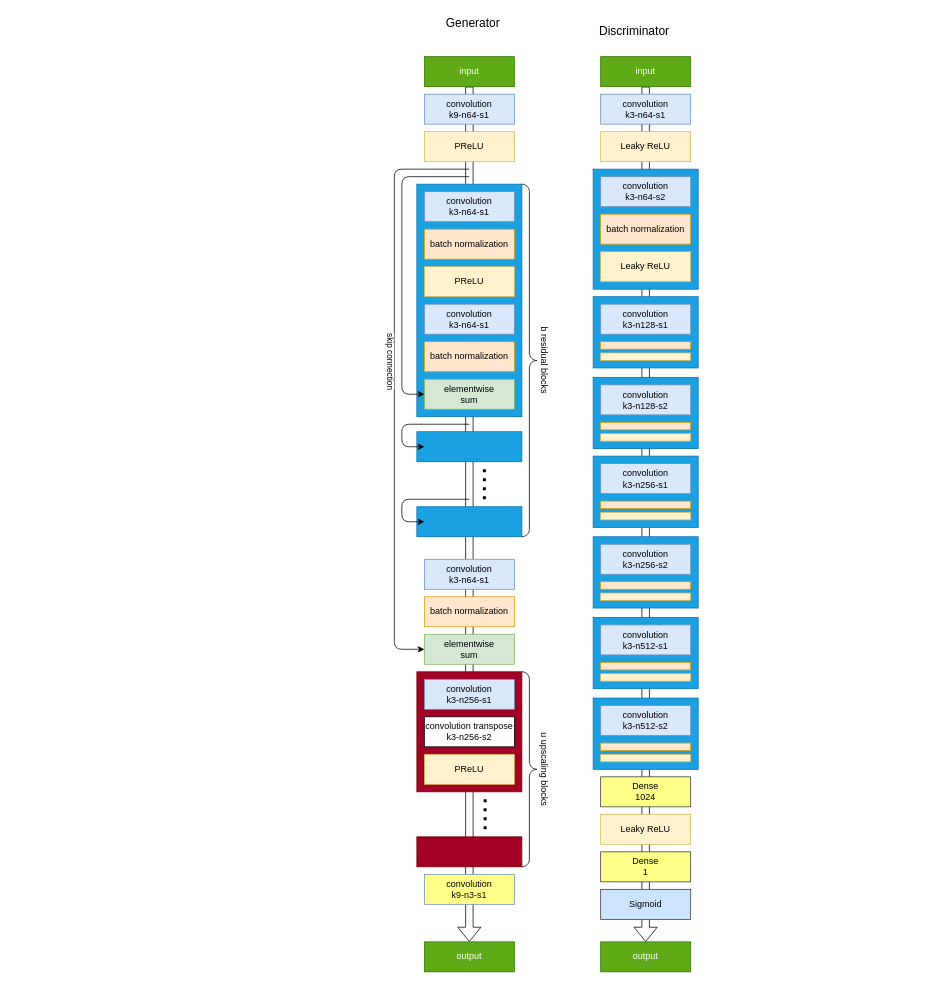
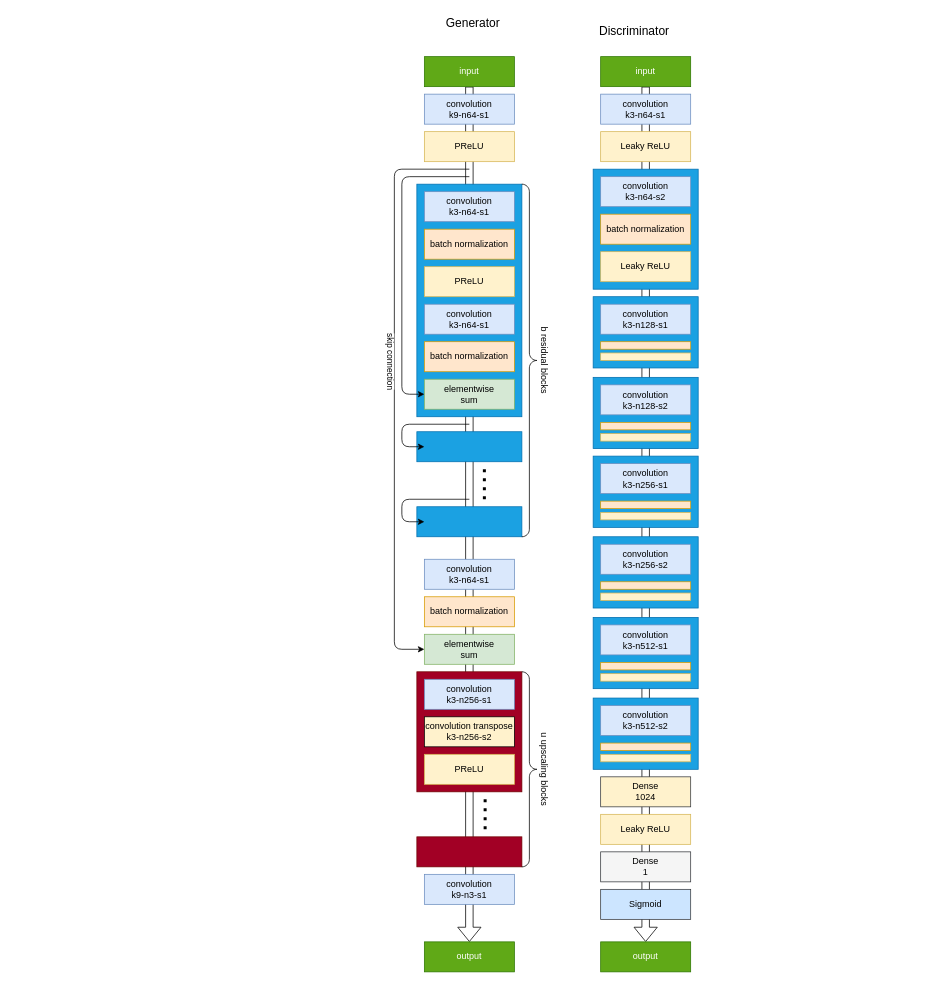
  <mxCell id="0" />
  <mxCell id="1" parent="0" />
  <mxCell id="2" value="" style="group" vertex="1" connectable="0" parent="1"><mxGeometry x="790" y="75" width="140" height="1220" as="geometry" /></mxCell>
  <mxCell id="3" value="" style="shape=flexArrow;endArrow=classic;html=1;exitX=0.5;exitY=1;exitDx=0;exitDy=0;" parent="2" source="5" edge="1"><mxGeometry x="-535" y="495" width="50" height="50" as="geometry"><mxPoint x="70" y="-10" as="sourcePoint" /><mxPoint x="70" y="1180" as="targetPoint" /></mxGeometry></mxCell>
  <mxCell id="4" value="" style="rounded=0;whiteSpace=wrap;html=1;fillColor=#1ba1e2;strokeColor=#006EAF;fontColor=#ffffff;rotation=90;" parent="2" vertex="1"><mxGeometry x="-10" y="160" width="160" height="140" as="geometry" /></mxCell>
  <mxCell id="5" value="input" style="rounded=0;whiteSpace=wrap;html=1;rotation=0;fillColor=#60a917;strokeColor=#2D7600;fontColor=#ffffff;" parent="2" vertex="1"><mxGeometry x="10" width="120" height="40" as="geometry" /></mxCell>
  <mxCell id="6" value="&lt;div&gt;convolution&lt;/div&gt;&lt;div&gt;k3-n64-s1&lt;br&gt;&lt;/div&gt;" style="rounded=0;whiteSpace=wrap;html=1;rotation=0;fillColor=#dae8fc;strokeColor=#6c8ebf;" parent="2" vertex="1"><mxGeometry x="10" y="50" width="120" height="40" as="geometry" /></mxCell>
  <mxCell id="7" value="Leaky ReLU" style="rounded=0;whiteSpace=wrap;html=1;rotation=0;fillColor=#fff2cc;strokeColor=#d6b656;" parent="2" vertex="1"><mxGeometry x="10" y="100" width="120" height="40" as="geometry" /></mxCell>
  <mxCell id="8" value="&lt;div&gt;convolution&lt;/div&gt;&lt;div&gt;k3-n64-s2&lt;/div&gt;" style="rounded=0;whiteSpace=wrap;html=1;rotation=0;fillColor=#dae8fc;strokeColor=#6c8ebf;" parent="2" vertex="1"><mxGeometry x="10" y="160" width="120" height="40" as="geometry" /></mxCell>
  <mxCell id="9" value="batch normalization" style="rounded=0;whiteSpace=wrap;html=1;rotation=0;fillColor=#ffe6cc;strokeColor=#d79b00;" parent="2" vertex="1"><mxGeometry x="10" y="210" width="120" height="40" as="geometry" /></mxCell>
  <mxCell id="10" value="output" style="rounded=0;whiteSpace=wrap;html=1;rotation=0;fillColor=#60a917;strokeColor=#2D7600;fontColor=#ffffff;" parent="2" vertex="1"><mxGeometry x="10" y="1180" width="120" height="40" as="geometry" /></mxCell>
  <mxCell id="11" value="Leaky ReLU" style="rounded=0;whiteSpace=wrap;html=1;rotation=0;fillColor=#fff2cc;strokeColor=#d6b656;" parent="2" vertex="1"><mxGeometry x="10" y="260" width="120" height="40" as="geometry" /></mxCell>
  <mxCell id="12" value="" style="rounded=0;whiteSpace=wrap;html=1;fillColor=#1ba1e2;strokeColor=#006EAF;fontColor=#ffffff;rotation=90;" parent="2" vertex="1"><mxGeometry x="22.5" y="297.5" width="95" height="140" as="geometry" /></mxCell>
  <mxCell id="13" value="&lt;div&gt;convolution&lt;/div&gt;&lt;div&gt;k3-n128-s1&lt;/div&gt;" style="rounded=0;whiteSpace=wrap;html=1;rotation=0;fillColor=#dae8fc;strokeColor=#6c8ebf;" parent="2" vertex="1"><mxGeometry x="10" y="330" width="120" height="40" as="geometry" /></mxCell>
  <mxCell id="14" value="" style="rounded=0;whiteSpace=wrap;html=1;rotation=0;fillColor=#ffe6cc;strokeColor=#d79b00;" parent="2" vertex="1"><mxGeometry x="10" y="380" width="120" height="10" as="geometry" /></mxCell>
  <mxCell id="15" value="" style="rounded=0;whiteSpace=wrap;html=1;rotation=0;fillColor=#fff2cc;strokeColor=#d6b656;" parent="2" vertex="1"><mxGeometry x="10" y="395" width="120" height="10" as="geometry" /></mxCell>
  <mxCell id="16" value="" style="rounded=0;whiteSpace=wrap;html=1;fillColor=#1ba1e2;strokeColor=#006EAF;fontColor=#ffffff;rotation=90;" parent="2" vertex="1"><mxGeometry x="22.5" y="405" width="95" height="140" as="geometry" /></mxCell>
  <mxCell id="17" value="&lt;div&gt;convolution&lt;/div&gt;&lt;div&gt;k3-n128-s2&lt;/div&gt;" style="rounded=0;whiteSpace=wrap;html=1;rotation=0;fillColor=#dae8fc;strokeColor=#6c8ebf;" parent="2" vertex="1"><mxGeometry x="10" y="437.5" width="120" height="40" as="geometry" /></mxCell>
  <mxCell id="18" value="" style="rounded=0;whiteSpace=wrap;html=1;rotation=0;fillColor=#ffe6cc;strokeColor=#d79b00;" parent="2" vertex="1"><mxGeometry x="10" y="487.5" width="120" height="10" as="geometry" /></mxCell>
  <mxCell id="19" value="" style="rounded=0;whiteSpace=wrap;html=1;rotation=0;fillColor=#fff2cc;strokeColor=#d6b656;" parent="2" vertex="1"><mxGeometry x="10" y="502.5" width="120" height="10" as="geometry" /></mxCell>
  <mxCell id="20" value="" style="rounded=0;whiteSpace=wrap;html=1;fillColor=#1ba1e2;strokeColor=#006EAF;fontColor=#ffffff;rotation=90;" parent="2" vertex="1"><mxGeometry x="22.5" y="510" width="95" height="140" as="geometry" /></mxCell>
  <mxCell id="21" value="&lt;div&gt;convolution&lt;/div&gt;&lt;div&gt;k3-n256-s1&lt;/div&gt;" style="rounded=0;whiteSpace=wrap;html=1;rotation=0;fillColor=#dae8fc;strokeColor=#6c8ebf;" parent="2" vertex="1"><mxGeometry x="10" y="542.5" width="120" height="40" as="geometry" /></mxCell>
  <mxCell id="22" value="" style="rounded=0;whiteSpace=wrap;html=1;rotation=0;fillColor=#ffe6cc;strokeColor=#d79b00;" parent="2" vertex="1"><mxGeometry x="10" y="592.5" width="120" height="10" as="geometry" /></mxCell>
  <mxCell id="23" value="" style="rounded=0;whiteSpace=wrap;html=1;rotation=0;fillColor=#fff2cc;strokeColor=#d6b656;" parent="2" vertex="1"><mxGeometry x="10" y="607.5" width="120" height="10" as="geometry" /></mxCell>
  <mxCell id="24" value="" style="rounded=0;whiteSpace=wrap;html=1;fillColor=#1ba1e2;strokeColor=#006EAF;fontColor=#ffffff;rotation=90;" parent="2" vertex="1"><mxGeometry x="22.5" y="617.5" width="95" height="140" as="geometry" /></mxCell>
  <mxCell id="25" value="&lt;div&gt;convolution&lt;/div&gt;&lt;div&gt;k3-n256-s2&lt;/div&gt;" style="rounded=0;whiteSpace=wrap;html=1;rotation=0;fillColor=#dae8fc;strokeColor=#6c8ebf;" parent="2" vertex="1"><mxGeometry x="10" y="650" width="120" height="40" as="geometry" /></mxCell>
  <mxCell id="26" value="" style="rounded=0;whiteSpace=wrap;html=1;rotation=0;fillColor=#ffe6cc;strokeColor=#d79b00;" parent="2" vertex="1"><mxGeometry x="10" y="700" width="120" height="10" as="geometry" /></mxCell>
  <mxCell id="27" value="" style="rounded=0;whiteSpace=wrap;html=1;rotation=0;fillColor=#fff2cc;strokeColor=#d6b656;" parent="2" vertex="1"><mxGeometry x="10" y="715" width="120" height="10" as="geometry" /></mxCell>
  <mxCell id="28" value="" style="rounded=0;whiteSpace=wrap;html=1;fillColor=#1ba1e2;strokeColor=#006EAF;fontColor=#ffffff;rotation=90;" parent="2" vertex="1"><mxGeometry x="22.5" y="725" width="95" height="140" as="geometry" /></mxCell>
  <mxCell id="29" value="&lt;div&gt;convolution&lt;/div&gt;&lt;div&gt;k3-n512-s1&lt;/div&gt;" style="rounded=0;whiteSpace=wrap;html=1;rotation=0;fillColor=#dae8fc;strokeColor=#6c8ebf;" parent="2" vertex="1"><mxGeometry x="10" y="757.5" width="120" height="40" as="geometry" /></mxCell>
  <mxCell id="30" value="" style="rounded=0;whiteSpace=wrap;html=1;rotation=0;fillColor=#ffe6cc;strokeColor=#d79b00;" parent="2" vertex="1"><mxGeometry x="10" y="807.5" width="120" height="10" as="geometry" /></mxCell>
  <mxCell id="31" value="" style="rounded=0;whiteSpace=wrap;html=1;rotation=0;fillColor=#fff2cc;strokeColor=#d6b656;" parent="2" vertex="1"><mxGeometry x="10" y="822.5" width="120" height="10" as="geometry" /></mxCell>
  <mxCell id="32" value="" style="rounded=0;whiteSpace=wrap;html=1;fillColor=#1ba1e2;strokeColor=#006EAF;fontColor=#ffffff;rotation=90;" parent="2" vertex="1"><mxGeometry x="22.5" y="832.5" width="95" height="140" as="geometry" /></mxCell>
  <mxCell id="33" value="&lt;div&gt;convolution&lt;/div&gt;&lt;div&gt;k3-n512-s2&lt;/div&gt;" style="rounded=0;whiteSpace=wrap;html=1;rotation=0;fillColor=#dae8fc;strokeColor=#6c8ebf;" parent="2" vertex="1"><mxGeometry x="10" y="865" width="120" height="40" as="geometry" /></mxCell>
  <mxCell id="34" value="" style="rounded=0;whiteSpace=wrap;html=1;rotation=0;fillColor=#ffe6cc;strokeColor=#d79b00;" parent="2" vertex="1"><mxGeometry x="10" y="915" width="120" height="10" as="geometry" /></mxCell>
  <mxCell id="35" value="" style="rounded=0;whiteSpace=wrap;html=1;rotation=0;fillColor=#fff2cc;strokeColor=#d6b656;" parent="2" vertex="1"><mxGeometry x="10" y="930" width="120" height="10" as="geometry" /></mxCell>
- <mxCell id="36" value="&lt;div&gt;Dense&lt;/div&gt;&lt;div&gt;1024&lt;br&gt;&lt;/div&gt;" style="rounded=0;whiteSpace=wrap;html=1;rotation=0;fillColor=#ffff88;strokeColor=#36393d;" parent="2" vertex="1"><mxGeometry x="10" y="960" width="120" height="40" as="geometry" /></mxCell>
+ <mxCell id="36" value="&lt;div&gt;Dense&lt;/div&gt;&lt;div&gt;1024&lt;br&gt;&lt;/div&gt;" style="rounded=0;whiteSpace=wrap;html=1;rotation=0;fillColor=#fff2cc;strokeColor=#36393d;" parent="2" vertex="1"><mxGeometry x="10" y="960" width="120" height="40" as="geometry" /></mxCell>
  <mxCell id="37" value="Leaky ReLU" style="rounded=0;whiteSpace=wrap;html=1;rotation=0;fillColor=#fff2cc;strokeColor=#d6b656;" parent="2" vertex="1"><mxGeometry x="10" y="1010" width="120" height="40" as="geometry" /></mxCell>
- <mxCell id="38" value="&lt;div&gt;Dense&lt;/div&gt;&lt;div&gt;1&lt;br&gt;&lt;/div&gt;" style="rounded=0;whiteSpace=wrap;html=1;rotation=0;fillColor=#ffff88;strokeColor=#36393d;" parent="2" vertex="1"><mxGeometry x="10" y="1060" width="120" height="40" as="geometry" /></mxCell>
+ <mxCell id="38" value="&lt;div&gt;Dense&lt;/div&gt;&lt;div&gt;1&lt;br&gt;&lt;/div&gt;" style="rounded=0;whiteSpace=wrap;html=1;rotation=0;fillColor=#f5f5f5;strokeColor=#36393d;" parent="2" vertex="1"><mxGeometry x="10" y="1060" width="120" height="40" as="geometry" /></mxCell>
  <mxCell id="39" value="Sigmoid" style="rounded=0;whiteSpace=wrap;html=1;rotation=0;fillColor=#cce5ff;strokeColor=#36393d;" parent="2" vertex="1"><mxGeometry x="10" y="1110" width="120" height="40" as="geometry" /></mxCell>
  <mxCell id="40" value="" style="group;rotation=90;" vertex="1" connectable="0" parent="1"><mxGeometry x="20" y="570" width="1220" height="210" as="geometry" /></mxCell>
  <mxCell id="41" value="" style="shape=flexArrow;endArrow=classic;html=1;exitX=0.5;exitY=1;exitDx=0;exitDy=0;" edge="1" parent="40" source="44"><mxGeometry width="50" height="50" relative="1" as="geometry"><mxPoint x="605" y="-505" as="sourcePoint" /><mxPoint x="605" y="685" as="targetPoint" /></mxGeometry></mxCell>
  <mxCell id="42" value="" style="rounded=0;whiteSpace=wrap;html=1;fillColor=#a20025;strokeColor=#6F0000;fontColor=#ffffff;rotation=90;" vertex="1" parent="40"><mxGeometry x="525" y="335" width="160" height="140" as="geometry" /></mxCell>
  <mxCell id="43" value="" style="rounded=0;whiteSpace=wrap;html=1;fillColor=#1ba1e2;strokeColor=#006EAF;fontColor=#ffffff;rotation=90;" vertex="1" parent="40"><mxGeometry x="450" y="-240" width="310" height="140" as="geometry" /></mxCell>
  <mxCell id="44" value="input" style="rounded=0;whiteSpace=wrap;html=1;rotation=0;fillColor=#60a917;strokeColor=#2D7600;fontColor=#ffffff;" vertex="1" parent="40"><mxGeometry x="545" y="-495" width="120" height="40" as="geometry" /></mxCell>
  <mxCell id="45" value="&lt;div&gt;convolution&lt;/div&gt;&lt;div&gt;k9-n64-s1&lt;br&gt;&lt;/div&gt;" style="rounded=0;whiteSpace=wrap;html=1;rotation=0;fillColor=#dae8fc;strokeColor=#6c8ebf;" vertex="1" parent="40"><mxGeometry x="545" y="-445" width="120" height="40" as="geometry" /></mxCell>
  <mxCell id="46" value="PReLU" style="rounded=0;whiteSpace=wrap;html=1;rotation=0;fillColor=#fff2cc;strokeColor=#d6b656;" vertex="1" parent="40"><mxGeometry x="545" y="-395" width="120" height="40" as="geometry" /></mxCell>
  <mxCell id="47" value="&lt;div&gt;convolution&lt;/div&gt;&lt;div&gt;k3-n64-s1&lt;br&gt;&lt;/div&gt;" style="rounded=0;whiteSpace=wrap;html=1;rotation=0;fillColor=#dae8fc;strokeColor=#6c8ebf;" vertex="1" parent="40"><mxGeometry x="545" y="-315" width="120" height="40" as="geometry" /></mxCell>
  <mxCell id="48" value="batch normalization" style="rounded=0;whiteSpace=wrap;html=1;rotation=0;fillColor=#ffe6cc;strokeColor=#d79b00;" vertex="1" parent="40"><mxGeometry x="545" y="-265" width="120" height="40" as="geometry" /></mxCell>
  <mxCell id="49" value="PReLU" style="rounded=0;whiteSpace=wrap;html=1;rotation=0;fillColor=#fff2cc;strokeColor=#d6b656;" vertex="1" parent="40"><mxGeometry x="545" y="-215" width="120" height="40" as="geometry" /></mxCell>
  <mxCell id="50" value="&lt;div&gt;convolution&lt;/div&gt;&lt;div&gt;k3-n64-s1&lt;br&gt;&lt;/div&gt;" style="rounded=0;whiteSpace=wrap;html=1;rotation=0;fillColor=#dae8fc;strokeColor=#6c8ebf;" vertex="1" parent="40"><mxGeometry x="545" y="-165" width="120" height="40" as="geometry" /></mxCell>
  <mxCell id="51" value="batch normalization" style="rounded=0;whiteSpace=wrap;html=1;rotation=0;fillColor=#ffe6cc;strokeColor=#d79b00;" vertex="1" parent="40"><mxGeometry x="545" y="-115" width="120" height="40" as="geometry" /></mxCell>
  <mxCell id="52" value="&lt;div&gt;elementwise&lt;/div&gt;&lt;div&gt;sum&lt;br&gt;&lt;/div&gt;" style="rounded=0;whiteSpace=wrap;html=1;rotation=0;fillColor=#d5e8d4;strokeColor=#82b366;" vertex="1" parent="40"><mxGeometry x="545" y="-65" width="120" height="40" as="geometry" /></mxCell>
  <mxCell id="53" value="" style="endArrow=classic;html=1;entryX=0;entryY=0.5;entryDx=0;entryDy=0;" edge="1" parent="40" target="52"><mxGeometry width="50" height="50" relative="1" as="geometry"><mxPoint x="605" y="-335" as="sourcePoint" /><mxPoint x="485" y="-325" as="targetPoint" /><Array as="points"><mxPoint x="515" y="-335" /><mxPoint x="515" y="-45" /></Array></mxGeometry></mxCell>
  <mxCell id="54" value="" style="rounded=0;whiteSpace=wrap;html=1;fillColor=#1ba1e2;strokeColor=#006EAF;fontColor=#ffffff;rotation=90;" vertex="1" parent="40"><mxGeometry x="585" y="-45" width="40" height="140" as="geometry" /></mxCell>
  <mxCell id="55" value="" style="endArrow=classic;html=1;entryX=0;entryY=0.5;entryDx=0;entryDy=0;" edge="1" parent="40"><mxGeometry width="50" height="50" relative="1" as="geometry"><mxPoint x="605" y="-5" as="sourcePoint" /><mxPoint x="545" y="25" as="targetPoint" /><Array as="points"><mxPoint x="515" y="-5" /><mxPoint x="515" y="25" /></Array></mxGeometry></mxCell>
  <mxCell id="56" value="" style="rounded=0;whiteSpace=wrap;html=1;fillColor=#1ba1e2;strokeColor=#006EAF;fontColor=#ffffff;rotation=90;" vertex="1" parent="40"><mxGeometry x="585" y="55" width="40" height="140" as="geometry" /></mxCell>
  <mxCell id="57" value="" style="endArrow=classic;html=1;entryX=0;entryY=0.5;entryDx=0;entryDy=0;" edge="1" parent="40"><mxGeometry width="50" height="50" relative="1" as="geometry"><mxPoint x="605" y="95" as="sourcePoint" /><mxPoint x="545" y="125" as="targetPoint" /><Array as="points"><mxPoint x="515" y="95" /><mxPoint x="515" y="125" /></Array></mxGeometry></mxCell>
  <mxCell id="58" value="" style="endArrow=none;dashed=1;html=1;strokeWidth=4;dashPattern=1 2;" edge="1" parent="40"><mxGeometry width="50" height="50" relative="1" as="geometry"><mxPoint x="625" y="55" as="sourcePoint" /><mxPoint x="625" y="95" as="targetPoint" /></mxGeometry></mxCell>
  <mxCell id="59" value="" style="endArrow=classic;html=1;entryX=0;entryY=0.5;entryDx=0;entryDy=0;" edge="1" parent="40" target="63"><mxGeometry width="50" height="50" relative="1" as="geometry"><mxPoint x="605" y="-345" as="sourcePoint" /><mxPoint x="605" y="158" as="targetPoint" /><Array as="points"><mxPoint x="505" y="-345" /><mxPoint x="505" y="295" /></Array></mxGeometry></mxCell>
  <mxCell id="60" value="skip connection" style="edgeLabel;html=1;align=center;verticalAlign=middle;resizable=0;points=[];rotation=90;" vertex="1" connectable="0" parent="59"><mxGeometry x="-0.132" y="-1" relative="1" as="geometry"><mxPoint x="-4" y="16.43" as="offset" /></mxGeometry></mxCell>
  <mxCell id="61" value="&lt;div&gt;convolution&lt;/div&gt;&lt;div&gt;k3-n64-s1&lt;br&gt;&lt;/div&gt;" style="rounded=0;whiteSpace=wrap;html=1;rotation=0;fillColor=#dae8fc;strokeColor=#6c8ebf;" vertex="1" parent="40"><mxGeometry x="545" y="175" width="120" height="40" as="geometry" /></mxCell>
  <mxCell id="62" value="batch normalization" style="rounded=0;whiteSpace=wrap;html=1;rotation=0;fillColor=#ffe6cc;strokeColor=#d79b00;" vertex="1" parent="40"><mxGeometry x="545" y="225" width="120" height="40" as="geometry" /></mxCell>
  <mxCell id="63" value="&lt;div&gt;elementwise&lt;/div&gt;&lt;div&gt;sum&lt;br&gt;&lt;/div&gt;" style="rounded=0;whiteSpace=wrap;html=1;rotation=0;fillColor=#d5e8d4;strokeColor=#82b366;" vertex="1" parent="40"><mxGeometry x="545" y="275" width="120" height="40" as="geometry" /></mxCell>
  <mxCell id="64" value="&lt;div&gt;convolution&lt;/div&gt;&lt;div&gt;k3-n256-s1&lt;br&gt;&lt;/div&gt;" style="rounded=0;whiteSpace=wrap;html=1;rotation=0;fillColor=#dae8fc;strokeColor=#6c8ebf;" vertex="1" parent="40"><mxGeometry x="545" y="335" width="120" height="40" as="geometry" /></mxCell>
- <mxCell id="65" value="&lt;div&gt;convolution transpose&lt;br&gt;&lt;/div&gt;&lt;div&gt;k3-n256-s2&lt;br&gt;&lt;/div&gt;" style="rounded=0;whiteSpace=wrap;html=1;rotation=0;" vertex="1" parent="40"><mxGeometry x="545" y="385" width="120" height="40" as="geometry" /></mxCell>
+ <mxCell id="65" value="&lt;div&gt;convolution transpose&lt;br&gt;&lt;/div&gt;&lt;div&gt;k3-n256-s2&lt;br&gt;&lt;/div&gt;" style="rounded=0;whiteSpace=wrap;html=1;rotation=0;fillColor=#fff2cc;" vertex="1" parent="40"><mxGeometry x="545" y="385" width="120" height="40" as="geometry" /></mxCell>
  <mxCell id="66" value="PReLU" style="rounded=0;whiteSpace=wrap;html=1;rotation=0;fillColor=#fff2cc;strokeColor=#d6b656;" vertex="1" parent="40"><mxGeometry x="545" y="435" width="120" height="40" as="geometry" /></mxCell>
  <mxCell id="67" value="" style="rounded=0;whiteSpace=wrap;html=1;fillColor=#a20025;strokeColor=#6F0000;fontColor=#ffffff;rotation=90;" vertex="1" parent="40"><mxGeometry x="585" y="495" width="40" height="140" as="geometry" /></mxCell>
  <mxCell id="68" value="" style="endArrow=none;dashed=1;html=1;strokeWidth=4;dashPattern=1 2;" edge="1" parent="40"><mxGeometry width="50" height="50" relative="1" as="geometry"><mxPoint x="626" y="495" as="sourcePoint" /><mxPoint x="626" y="535" as="targetPoint" /></mxGeometry></mxCell>
- <mxCell id="69" value="&lt;div&gt;convolution&lt;/div&gt;&lt;div&gt;k9-n3-s1&lt;br&gt;&lt;/div&gt;" style="rounded=0;whiteSpace=wrap;html=1;rotation=0;fillColor=#ffff88;strokeColor=#6c8ebf;" vertex="1" parent="40"><mxGeometry x="545" y="595" width="120" height="40" as="geometry" /></mxCell>
+ <mxCell id="69" value="&lt;div&gt;convolution&lt;/div&gt;&lt;div&gt;k9-n3-s1&lt;br&gt;&lt;/div&gt;" style="rounded=0;whiteSpace=wrap;html=1;rotation=0;fillColor=#dae8fc;strokeColor=#6c8ebf;" vertex="1" parent="40"><mxGeometry x="545" y="595" width="120" height="40" as="geometry" /></mxCell>
  <mxCell id="70" value="output" style="rounded=0;whiteSpace=wrap;html=1;rotation=0;fillColor=#60a917;strokeColor=#2D7600;fontColor=#ffffff;" vertex="1" parent="40"><mxGeometry x="545" y="685" width="120" height="40" as="geometry" /></mxCell>
  <mxCell id="71" value="" style="verticalLabelPosition=bottom;shadow=0;dashed=0;align=center;html=1;verticalAlign=top;strokeWidth=1;shape=mxgraph.mockup.markup.curlyBrace;rotation=90;" vertex="1" parent="40"><mxGeometry x="450" y="-100" width="470" height="20" as="geometry" /></mxCell>
  <mxCell id="72" value="" style="verticalLabelPosition=bottom;shadow=0;dashed=0;align=center;html=1;verticalAlign=top;strokeWidth=1;shape=mxgraph.mockup.markup.curlyBrace;rotation=90;" vertex="1" parent="40"><mxGeometry x="555" y="445" width="260" height="20" as="geometry" /></mxCell>
  <mxCell id="73" value="b residual blocks" style="text;html=1;strokeColor=none;fillColor=none;align=center;verticalAlign=middle;whiteSpace=wrap;rounded=0;rotation=90;" vertex="1" parent="40"><mxGeometry x="643" y="-100" width="125" height="20" as="geometry" /></mxCell>
  <mxCell id="74" value="u upscaling blocks" style="text;html=1;strokeColor=none;fillColor=none;align=center;verticalAlign=middle;whiteSpace=wrap;rounded=0;rotation=90;" vertex="1" parent="40"><mxGeometry x="643" y="445" width="125" height="20" as="geometry" /></mxCell>
  <mxCell id="75" value="&lt;div style=&quot;font-size: 16px;&quot;&gt;Generator&lt;/div&gt;" style="text;html=1;strokeColor=none;fillColor=none;align=center;verticalAlign=middle;whiteSpace=wrap;rounded=0;fontSize=16;" vertex="1" parent="1"><mxGeometry x="610" y="20" width="40" height="20" as="geometry" /></mxCell>
  <mxCell id="76" value="Discriminator" style="text;html=1;strokeColor=none;fillColor=none;align=center;verticalAlign=middle;whiteSpace=wrap;rounded=0;fontSize=16;" vertex="1" parent="1"><mxGeometry x="825" y="30" width="40" height="20" as="geometry" /></mxCell>
